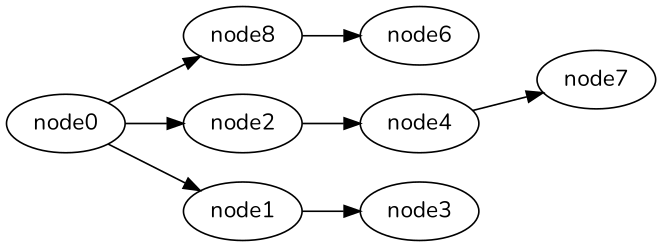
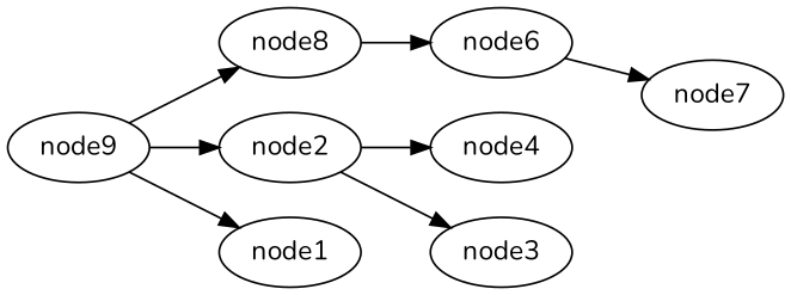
  digraph {
    fontname=Nunito
    rankdir=LR
    node [fontname=Nunito]
    edge [fontname=Nunito]
    node6
    node7
    n3 [label=node8]
    node2
    node4
    node1
    node3
-   node0
-   node4 -> node7
+   node0 [label=node9]
+   node6 -> node7
    n3 -> node6
    node2 -> node4
-   node1 -> node3
+   node2 -> node3
    node0 -> n3
    node0 -> node2
    node0 -> node1
  }
